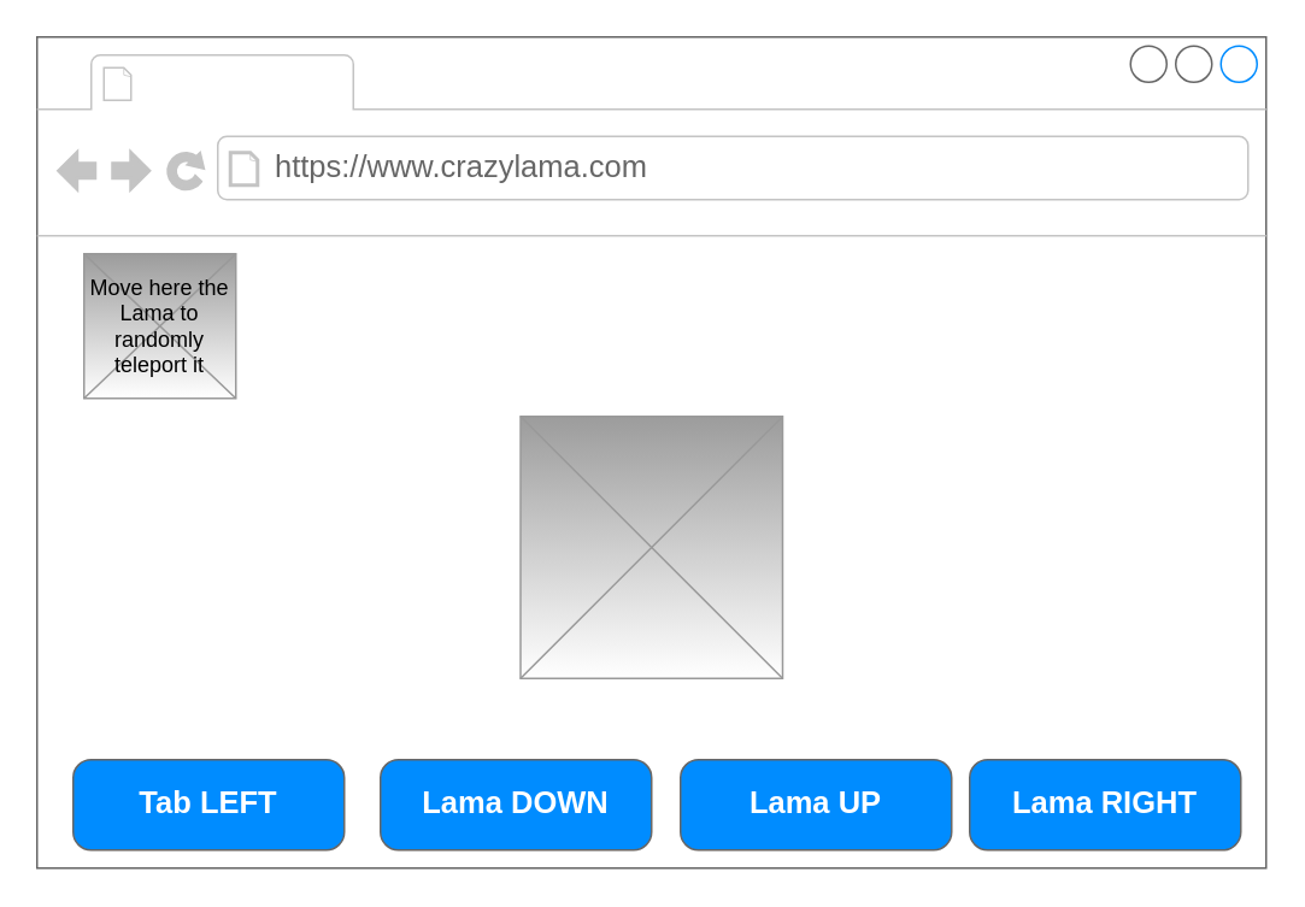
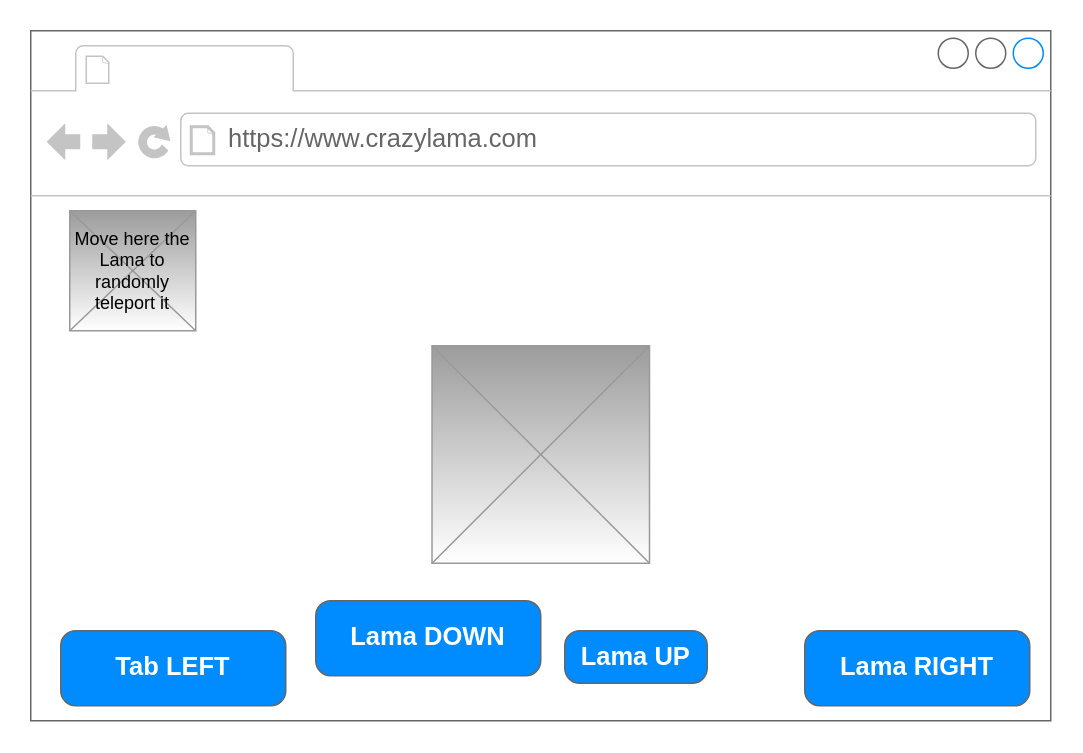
  <mxCell id="0" />
  <mxCell id="1" parent="0" />
  <mxCell id="2" value="" style="strokeWidth=1;shadow=0;dashed=0;align=center;html=1;shape=mxgraph.mockup.containers.browserWindow;rSize=0;strokeColor=#666666;strokeColor2=#008cff;strokeColor3=#c4c4c4;mainText=,;recursiveResize=0;fillColor=#FFFFFF;" vertex="1" parent="1"><mxGeometry x="20" y="20" width="680" height="460" as="geometry" /></mxCell>
  <mxCell id="3" value="https://www.crazylama.com" style="strokeWidth=1;shadow=0;dashed=0;align=center;html=1;shape=mxgraph.mockup.containers.anchor;rSize=0;fontSize=17;fontColor=#666666;align=left;" vertex="1" parent="2"><mxGeometry x="130" y="60" width="250" height="26" as="geometry" /></mxCell>
  <mxCell id="4" value="" style="verticalLabelPosition=bottom;shadow=0;dashed=0;align=center;html=1;verticalAlign=top;strokeWidth=1;shape=mxgraph.mockup.graphics.simpleIcon;strokeColor=#999999;fillColor=#9C9C9C;gradientColor=#ffffff;" vertex="1" parent="2"><mxGeometry x="267.5" y="210" width="145" height="145" as="geometry" /></mxCell>
  <mxCell id="5" value="Lama RIGHT" style="strokeWidth=1;shadow=0;dashed=0;align=center;html=1;shape=mxgraph.mockup.buttons.button;strokeColor=#666666;fontColor=#ffffff;mainText=;buttonStyle=round;fontSize=17;fontStyle=1;fillColor=#008cff;whiteSpace=wrap;" vertex="1" parent="2"><mxGeometry x="516" y="400" width="150" height="50" as="geometry" /></mxCell>
  <mxCell id="6" value="Tab LEFT" style="strokeWidth=1;shadow=0;dashed=0;align=center;html=1;shape=mxgraph.mockup.buttons.button;strokeColor=#666666;fontColor=#ffffff;mainText=;buttonStyle=round;fontSize=17;fontStyle=1;fillColor=#008cff;whiteSpace=wrap;" vertex="1" parent="2"><mxGeometry x="20" y="400" width="150" height="50" as="geometry" /></mxCell>
- <mxCell id="7" value="Lama UP" style="strokeWidth=1;shadow=0;dashed=0;align=center;html=1;shape=mxgraph.mockup.buttons.button;strokeColor=#666666;fontColor=#ffffff;mainText=;buttonStyle=round;fontSize=17;fontStyle=1;fillColor=#008cff;whiteSpace=wrap;" vertex="1" parent="2"><mxGeometry x="356" y="400" width="150" height="50" as="geometry" /></mxCell>
- <mxCell id="8" value="Lama DOWN" style="strokeWidth=1;shadow=0;dashed=0;align=center;html=1;shape=mxgraph.mockup.buttons.button;strokeColor=#666666;fontColor=#ffffff;mainText=;buttonStyle=round;fontSize=17;fontStyle=1;fillColor=#008cff;whiteSpace=wrap;" vertex="1" parent="2"><mxGeometry x="190" y="400" width="150" height="50" as="geometry" /></mxCell>
+ <mxCell id="7" value="Lama UP" style="strokeWidth=1;shadow=0;dashed=0;align=center;html=1;shape=mxgraph.mockup.buttons.button;strokeColor=#666666;fontColor=#ffffff;mainText=;buttonStyle=round;fontSize=17;fontStyle=1;fillColor=#008cff;whiteSpace=wrap;" vertex="1" parent="2"><mxGeometry x="356" y="400" width="95" height="35" as="geometry" /></mxCell>
+ <mxCell id="8" value="Lama DOWN" style="strokeWidth=1;shadow=0;dashed=0;align=center;html=1;shape=mxgraph.mockup.buttons.button;strokeColor=#666666;fontColor=#ffffff;mainText=;buttonStyle=round;fontSize=17;fontStyle=1;fillColor=#008cff;whiteSpace=wrap;" vertex="1" parent="2"><mxGeometry x="190" y="380" width="150" height="50" as="geometry" /></mxCell>
  <mxCell id="9" value="" style="verticalLabelPosition=bottom;shadow=0;dashed=0;align=center;html=1;verticalAlign=top;strokeWidth=1;shape=mxgraph.mockup.graphics.simpleIcon;strokeColor=#999999;fillColor=#9C9C9C;gradientColor=#ffffff;" vertex="1" parent="2"><mxGeometry x="26" y="120" width="84" height="80" as="geometry" /></mxCell>
  <mxCell id="10" value="&lt;font color=&quot;#000000&quot;&gt;Move here the Lama to randomly teleport it&lt;/font&gt;" style="text;html=1;strokeColor=none;fillColor=none;align=center;verticalAlign=middle;whiteSpace=wrap;rounded=0;" vertex="1" parent="2"><mxGeometry x="28" y="125" width="80" height="70" as="geometry" /></mxCell>
